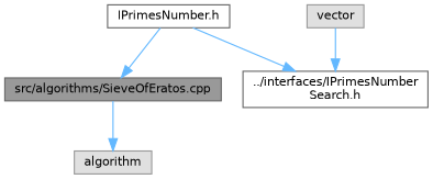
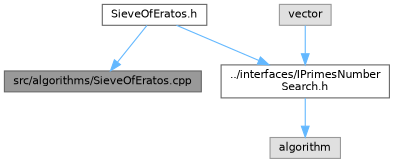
  digraph {
    node [color=grey60 fillcolor="#E0E0E0" fontname=Helvetica fontsize=10 shape=box style=filled]
    edge [color=steelblue1 fontname=Helvetica fontsize=10 labelfontname=Helvetica labelfontsize=10 style=solid]
    n1 [color=gray40 fillcolor=grey60 fontcolor=black height=0.2 label="src/algorithms/SieveOfEratos.cpp" width=0.4]
    n2 [height=0.2 label=algorithm width=0.4]
-   n3 [color=grey40 fillcolor=white height=0.2 label="IPrimesNumber.h" width=0.4]
+   n3 [color=grey40 fillcolor=white height=0.2 label="SieveOfEratos.h" width=0.4]
    n4 [color=grey40 fillcolor=white height=0.2 label="../interfaces/IPrimesNumber\lSearch.h" width=0.4]
    n5 [height=0.2 label=vector width=0.4]
-   n1 -> n2
+   n4 -> n2
    n3 -> n1
    n3 -> n4
    n5 -> n4
  }
